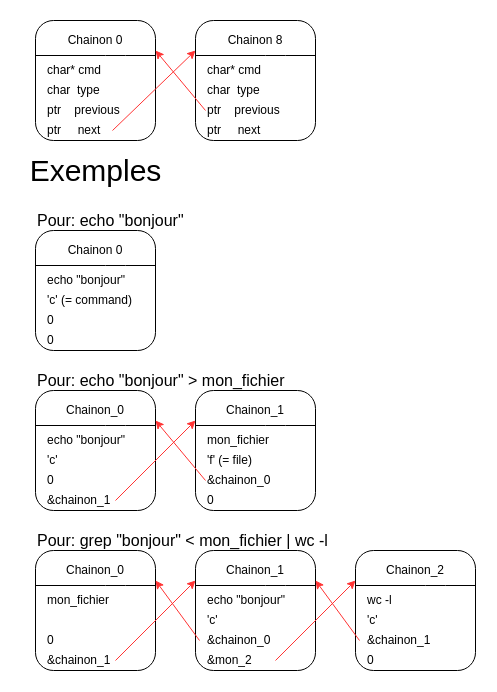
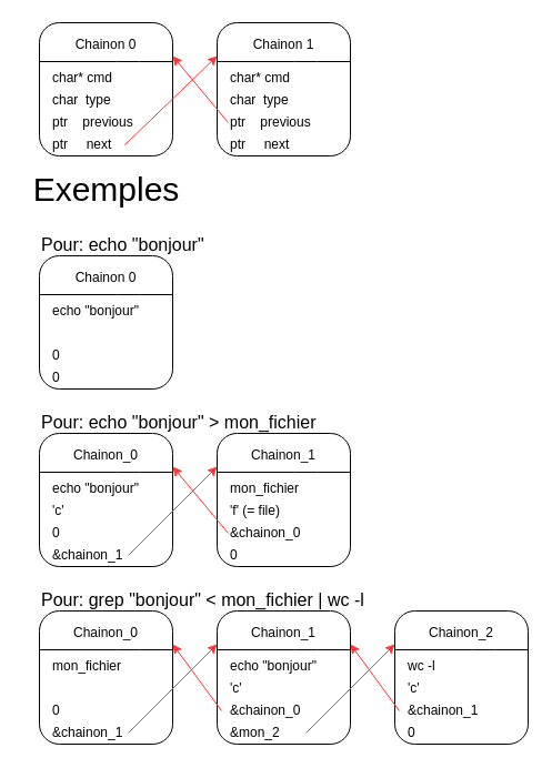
  <mxCell id="0" />
  <mxCell id="1" parent="0" />
  <mxCell id="2" value="Pour: echo &quot;bonjour&quot;" style="text;html=1;align=left;verticalAlign=middle;resizable=0;points=[];autosize=1;fontSize=16;fontColor=#000000;" vertex="1" parent="1"><mxGeometry x="35" y="210" width="160" height="20" as="geometry" /></mxCell>
  <mxCell id="3" value="" style="rounded=1;whiteSpace=wrap;html=1;" vertex="1" parent="1"><mxGeometry x="35" y="230" width="120" height="120" as="geometry" /></mxCell>
  <mxCell id="4" value="Chainon 0" style="text;html=1;strokeColor=none;fillColor=none;align=center;verticalAlign=middle;whiteSpace=wrap;rounded=0;" vertex="1" parent="1"><mxGeometry x="45" y="240" width="100" height="20" as="geometry" /></mxCell>
  <mxCell id="5" value="" style="endArrow=none;html=1;" edge="1" parent="1" source="3"><mxGeometry width="50" height="50" relative="1" as="geometry"><mxPoint x="105" y="315" as="sourcePoint" /><mxPoint x="155" y="265" as="targetPoint" /><Array as="points"><mxPoint x="35" y="265" /><mxPoint x="115" y="265" /></Array></mxGeometry></mxCell>
  <mxCell id="6" value="echo &quot;bonjour&quot;" style="text;html=1;strokeColor=none;fillColor=none;align=left;verticalAlign=middle;whiteSpace=wrap;rounded=0;" vertex="1" parent="1"><mxGeometry x="45" y="270" width="110" height="20" as="geometry" /></mxCell>
- <mxCell id="7" value="'c' (= command)" style="text;html=1;strokeColor=none;fillColor=none;align=left;verticalAlign=middle;whiteSpace=wrap;rounded=0;" vertex="1" parent="1"><mxGeometry x="45" y="290" width="110" height="20" as="geometry" /></mxCell>
  <mxCell id="8" value="0" style="text;html=1;strokeColor=none;fillColor=none;align=left;verticalAlign=middle;whiteSpace=wrap;rounded=0;" vertex="1" parent="1"><mxGeometry x="45" y="310" width="110" height="20" as="geometry" /></mxCell>
  <mxCell id="9" value="Pour: echo &quot;bonjour&quot; &amp;gt; mon_fichier" style="text;html=1;align=left;verticalAlign=middle;resizable=0;points=[];autosize=1;fontSize=16;fontColor=#000000;" vertex="1" parent="1"><mxGeometry x="35" y="370" width="260" height="20" as="geometry" /></mxCell>
  <mxCell id="10" value="" style="rounded=1;whiteSpace=wrap;html=1;" vertex="1" parent="1"><mxGeometry x="35" y="390" width="120" height="120" as="geometry" /></mxCell>
  <mxCell id="11" value="Chainon_0" style="text;html=1;strokeColor=none;fillColor=none;align=center;verticalAlign=middle;whiteSpace=wrap;rounded=0;" vertex="1" parent="1"><mxGeometry x="45" y="400" width="100" height="20" as="geometry" /></mxCell>
  <mxCell id="12" value="" style="endArrow=none;html=1;" edge="1" parent="1" source="10"><mxGeometry width="50" height="50" relative="1" as="geometry"><mxPoint x="105" y="475" as="sourcePoint" /><mxPoint x="155" y="425" as="targetPoint" /><Array as="points"><mxPoint x="35" y="425" /><mxPoint x="115" y="425" /></Array></mxGeometry></mxCell>
  <mxCell id="13" value="echo &quot;bonjour&quot;" style="text;html=1;strokeColor=none;fillColor=none;align=left;verticalAlign=middle;whiteSpace=wrap;rounded=0;" vertex="1" parent="1"><mxGeometry x="45" y="430" width="110" height="20" as="geometry" /></mxCell>
  <mxCell id="14" value="'c'" style="text;html=1;strokeColor=none;fillColor=none;align=left;verticalAlign=middle;whiteSpace=wrap;rounded=0;" vertex="1" parent="1"><mxGeometry x="45" y="450" width="110" height="20" as="geometry" /></mxCell>
  <mxCell id="15" value="&lt;div&gt;&amp;amp;chainon_1&lt;/div&gt;" style="text;html=1;strokeColor=none;fillColor=none;align=left;verticalAlign=middle;whiteSpace=wrap;rounded=0;" vertex="1" parent="1"><mxGeometry x="45" y="490" width="110" height="20" as="geometry" /></mxCell>
  <mxCell id="16" value="" style="rounded=1;whiteSpace=wrap;html=1;" vertex="1" parent="1"><mxGeometry x="195" y="390" width="120" height="120" as="geometry" /></mxCell>
  <mxCell id="17" value="Chainon_1" style="text;html=1;strokeColor=none;fillColor=none;align=center;verticalAlign=middle;whiteSpace=wrap;rounded=0;" vertex="1" parent="1"><mxGeometry x="205" y="400" width="100" height="20" as="geometry" /></mxCell>
  <mxCell id="18" value="" style="endArrow=none;html=1;" edge="1" parent="1" source="16"><mxGeometry width="50" height="50" relative="1" as="geometry"><mxPoint x="265" y="475" as="sourcePoint" /><mxPoint x="315" y="425" as="targetPoint" /><Array as="points"><mxPoint x="195" y="425" /><mxPoint x="275" y="425" /></Array></mxGeometry></mxCell>
  <mxCell id="19" value="mon_fichier" style="text;html=1;strokeColor=none;fillColor=none;align=left;verticalAlign=middle;whiteSpace=wrap;rounded=0;" vertex="1" parent="1"><mxGeometry x="205" y="430" width="110" height="20" as="geometry" /></mxCell>
  <mxCell id="20" value="'f' (= file)" style="text;html=1;strokeColor=none;fillColor=none;align=left;verticalAlign=middle;whiteSpace=wrap;rounded=0;" vertex="1" parent="1"><mxGeometry x="205" y="450" width="110" height="20" as="geometry" /></mxCell>
  <mxCell id="21" value="&amp;amp;chainon_0" style="text;html=1;strokeColor=none;fillColor=none;align=left;verticalAlign=middle;whiteSpace=wrap;rounded=0;" vertex="1" parent="1"><mxGeometry x="205" y="470" width="110" height="20" as="geometry" /></mxCell>
  <mxCell id="22" value="" style="endArrow=classic;html=1;entryX=0;entryY=0.25;entryDx=0;entryDy=0;fontColor=#FF6666;strokeColor=#FF3333;rounded=0;" edge="1" parent="1" target="16"><mxGeometry width="50" height="50" relative="1" as="geometry"><mxPoint x="115" y="500" as="sourcePoint" /><mxPoint x="165" y="435" as="targetPoint" /></mxGeometry></mxCell>
  <mxCell id="23" value="" style="rounded=1;whiteSpace=wrap;html=1;" vertex="1" parent="1"><mxGeometry x="35" y="20" width="120" height="120" as="geometry" /></mxCell>
  <mxCell id="24" value="Chainon 0" style="text;html=1;strokeColor=none;fillColor=none;align=center;verticalAlign=middle;whiteSpace=wrap;rounded=0;" vertex="1" parent="1"><mxGeometry x="45" y="30" width="100" height="20" as="geometry" /></mxCell>
  <mxCell id="25" value="" style="endArrow=none;html=1;" edge="1" source="23" parent="1"><mxGeometry width="50" height="50" relative="1" as="geometry"><mxPoint x="105" y="105" as="sourcePoint" /><mxPoint x="155" y="55" as="targetPoint" /><Array as="points"><mxPoint x="35" y="55" /><mxPoint x="115" y="55" /></Array></mxGeometry></mxCell>
  <mxCell id="26" value="char* cmd" style="text;html=1;strokeColor=none;fillColor=none;align=left;verticalAlign=middle;whiteSpace=wrap;rounded=0;" vertex="1" parent="1"><mxGeometry x="45" y="60" width="110" height="20" as="geometry" /></mxCell>
  <mxCell id="27" value="" style="endArrow=classic;html=1;entryX=0;entryY=0.25;entryDx=0;entryDy=0;fontColor=#FF6666;strokeColor=#FF3333;rounded=0;" edge="1" parent="1" target="28"><mxGeometry width="50" height="50" relative="1" as="geometry"><mxPoint x="112" y="130" as="sourcePoint" /><mxPoint x="197.04" y="124.04" as="targetPoint" /></mxGeometry></mxCell>
  <mxCell id="28" value="" style="rounded=1;whiteSpace=wrap;html=1;" vertex="1" parent="1"><mxGeometry x="195" y="20" width="120" height="120" as="geometry" /></mxCell>
- <mxCell id="29" value="Chainon 8" style="text;html=1;strokeColor=none;fillColor=none;align=center;verticalAlign=middle;whiteSpace=wrap;rounded=0;" vertex="1" parent="1"><mxGeometry x="205" y="30" width="100" height="20" as="geometry" /></mxCell>
+ <mxCell id="29" value="Chainon 1" style="text;html=1;strokeColor=none;fillColor=none;align=center;verticalAlign=middle;whiteSpace=wrap;rounded=0;" vertex="1" parent="1"><mxGeometry x="205" y="30" width="100" height="20" as="geometry" /></mxCell>
  <mxCell id="30" value="" style="endArrow=none;html=1;" edge="1" parent="1" source="28"><mxGeometry width="50" height="50" relative="1" as="geometry"><mxPoint x="265" y="105" as="sourcePoint" /><mxPoint x="315" y="55" as="targetPoint" /><Array as="points"><mxPoint x="195" y="55" /><mxPoint x="275" y="55" /></Array></mxGeometry></mxCell>
  <mxCell id="31" value="char* cmd" style="text;html=1;strokeColor=none;fillColor=none;align=left;verticalAlign=middle;whiteSpace=wrap;rounded=0;" vertex="1" parent="1"><mxGeometry x="205" y="60" width="110" height="20" as="geometry" /></mxCell>
  <mxCell id="32" value="ptr&amp;nbsp;&amp;nbsp;&amp;nbsp; previous" style="text;html=1;strokeColor=none;fillColor=none;align=left;verticalAlign=middle;whiteSpace=wrap;rounded=0;" vertex="1" parent="1"><mxGeometry x="205" y="100" width="110" height="20" as="geometry" /></mxCell>
  <mxCell id="33" value="ptr&amp;nbsp;&amp;nbsp;&amp;nbsp;&amp;nbsp; next" style="text;html=1;strokeColor=none;fillColor=none;align=left;verticalAlign=middle;whiteSpace=wrap;rounded=0;" vertex="1" parent="1"><mxGeometry x="205" y="120" width="110" height="20" as="geometry" /></mxCell>
  <mxCell id="34" value="" style="endArrow=classic;html=1;entryX=1;entryY=0.25;entryDx=0;entryDy=0;fontColor=#FF6666;strokeColor=#FF3333;rounded=0;exitX=0;exitY=0.5;exitDx=0;exitDy=0;" edge="1" parent="1" source="32" target="23"><mxGeometry width="50" height="50" relative="1" as="geometry"><mxPoint x="205" y="90" as="sourcePoint" /><mxPoint x="297.04" y="104.04" as="targetPoint" /></mxGeometry></mxCell>
  <mxCell id="35" value="Exemples" style="text;html=1;align=center;verticalAlign=middle;resizable=0;points=[];autosize=1;fontSize=30;fontColor=#000000;" vertex="1" parent="1"><mxGeometry x="20" y="150" width="150" height="40" as="geometry" /></mxCell>
  <mxCell id="36" value="char&amp;nbsp; type" style="text;html=1;align=left;verticalAlign=middle;resizable=0;points=[];autosize=1;fontSize=12;fontColor=#000000;" vertex="1" parent="1"><mxGeometry x="205" y="80" width="70" height="20" as="geometry" /></mxCell>
  <mxCell id="37" value="ptr&amp;nbsp;&amp;nbsp;&amp;nbsp; previous" style="text;html=1;strokeColor=none;fillColor=none;align=left;verticalAlign=middle;whiteSpace=wrap;rounded=0;" vertex="1" parent="1"><mxGeometry x="45" y="100" width="110" height="20" as="geometry" /></mxCell>
  <mxCell id="38" value="ptr&amp;nbsp;&amp;nbsp;&amp;nbsp;&amp;nbsp; next" style="text;html=1;strokeColor=none;fillColor=none;align=left;verticalAlign=middle;whiteSpace=wrap;rounded=0;" vertex="1" parent="1"><mxGeometry x="45" y="120" width="110" height="20" as="geometry" /></mxCell>
  <mxCell id="39" value="char&amp;nbsp; type" style="text;html=1;align=left;verticalAlign=middle;resizable=0;points=[];autosize=1;fontSize=12;fontColor=#000000;" vertex="1" parent="1"><mxGeometry x="45" y="80" width="70" height="20" as="geometry" /></mxCell>
  <mxCell id="40" value="0" style="text;html=1;strokeColor=none;fillColor=none;align=left;verticalAlign=middle;whiteSpace=wrap;rounded=0;" vertex="1" parent="1"><mxGeometry x="45" y="330" width="110" height="20" as="geometry" /></mxCell>
  <mxCell id="41" value="" style="endArrow=classic;html=1;strokeColor=#FF3333;fontSize=12;fontColor=#000000;entryX=1;entryY=0.25;entryDx=0;entryDy=0;" edge="1" parent="1" target="10"><mxGeometry width="50" height="50" relative="1" as="geometry"><mxPoint x="205" y="480" as="sourcePoint" /><mxPoint x="255" y="430" as="targetPoint" /></mxGeometry></mxCell>
  <mxCell id="42" value="&lt;div align=&quot;left&quot;&gt;0&lt;/div&gt;" style="text;html=1;align=left;verticalAlign=middle;resizable=0;points=[];autosize=1;fontSize=12;fontColor=#000000;" vertex="1" parent="1"><mxGeometry x="205" y="490" width="20" height="20" as="geometry" /></mxCell>
  <mxCell id="43" value="&lt;div align=&quot;left&quot;&gt;0&lt;/div&gt;" style="text;html=1;align=left;verticalAlign=middle;resizable=0;points=[];autosize=1;fontSize=12;fontColor=#000000;" vertex="1" parent="1"><mxGeometry x="45" y="470" width="20" height="20" as="geometry" /></mxCell>
  <mxCell id="44" value="Pour: grep &quot;bonjour&quot; &amp;lt; mon_fichier | wc -l" style="text;html=1;align=left;verticalAlign=middle;resizable=0;points=[];autosize=1;fontSize=16;fontColor=#000000;" vertex="1" parent="1"><mxGeometry x="35" y="530" width="310" height="20" as="geometry" /></mxCell>
  <mxCell id="45" value="" style="rounded=1;whiteSpace=wrap;html=1;" vertex="1" parent="1"><mxGeometry x="195" y="550" width="120" height="120" as="geometry" /></mxCell>
  <mxCell id="46" value="Chainon_1" style="text;html=1;strokeColor=none;fillColor=none;align=center;verticalAlign=middle;whiteSpace=wrap;rounded=0;" vertex="1" parent="1"><mxGeometry x="205" y="560" width="100" height="20" as="geometry" /></mxCell>
  <mxCell id="47" value="" style="endArrow=none;html=1;" edge="1" parent="1" source="45"><mxGeometry width="50" height="50" relative="1" as="geometry"><mxPoint x="265" y="635" as="sourcePoint" /><mxPoint x="315" y="585" as="targetPoint" /><Array as="points"><mxPoint x="195" y="585" /><mxPoint x="275" y="585" /></Array></mxGeometry></mxCell>
  <mxCell id="48" value="echo &quot;bonjour&quot;" style="text;html=1;strokeColor=none;fillColor=none;align=left;verticalAlign=middle;whiteSpace=wrap;rounded=0;" vertex="1" parent="1"><mxGeometry x="205" y="590" width="110" height="20" as="geometry" /></mxCell>
  <mxCell id="49" value="'c'" style="text;html=1;strokeColor=none;fillColor=none;align=left;verticalAlign=middle;whiteSpace=wrap;rounded=0;" vertex="1" parent="1"><mxGeometry x="205" y="610" width="110" height="20" as="geometry" /></mxCell>
  <mxCell id="50" value="&lt;div&gt;&amp;amp;mon_2&lt;/div&gt;" style="text;html=1;strokeColor=none;fillColor=none;align=left;verticalAlign=middle;whiteSpace=wrap;rounded=0;" vertex="1" parent="1"><mxGeometry x="205" y="650" width="110" height="20" as="geometry" /></mxCell>
  <mxCell id="51" value="" style="rounded=1;whiteSpace=wrap;html=1;" vertex="1" parent="1"><mxGeometry x="35" y="550" width="120" height="120" as="geometry" /></mxCell>
  <mxCell id="52" value="Chainon_0" style="text;html=1;strokeColor=none;fillColor=none;align=center;verticalAlign=middle;whiteSpace=wrap;rounded=0;" vertex="1" parent="1"><mxGeometry x="45" y="560" width="100" height="20" as="geometry" /></mxCell>
  <mxCell id="53" value="" style="endArrow=none;html=1;" edge="1" parent="1" source="51"><mxGeometry width="50" height="50" relative="1" as="geometry"><mxPoint x="105" y="635" as="sourcePoint" /><mxPoint x="155" y="585" as="targetPoint" /><Array as="points"><mxPoint x="35" y="585" /><mxPoint x="115" y="585" /></Array></mxGeometry></mxCell>
  <mxCell id="54" value="mon_fichier" style="text;html=1;strokeColor=none;fillColor=none;align=left;verticalAlign=middle;whiteSpace=wrap;rounded=0;" vertex="1" parent="1"><mxGeometry x="45" y="590" width="110" height="20" as="geometry" /></mxCell>
  <mxCell id="55" value="&amp;amp;chainon_1" style="text;html=1;strokeColor=none;fillColor=none;align=left;verticalAlign=middle;whiteSpace=wrap;rounded=0;" vertex="1" parent="1"><mxGeometry x="45" y="650" width="110" height="20" as="geometry" /></mxCell>
  <mxCell id="56" value="" style="endArrow=classic;html=1;fontColor=#FF6666;strokeColor=#FF3333;rounded=0;entryX=0;entryY=0.25;entryDx=0;entryDy=0;" edge="1" parent="1" target="45"><mxGeometry width="50" height="50" relative="1" as="geometry"><mxPoint x="115" y="660" as="sourcePoint" /><mxPoint x="175" y="670" as="targetPoint" /><Array as="points" /></mxGeometry></mxCell>
  <mxCell id="57" value="&lt;div align=&quot;left&quot;&gt;0&lt;/div&gt;" style="text;html=1;align=left;verticalAlign=middle;resizable=0;points=[];autosize=1;fontSize=12;fontColor=#000000;" vertex="1" parent="1"><mxGeometry x="45" y="630" width="20" height="20" as="geometry" /></mxCell>
  <mxCell id="58" value="&lt;div&gt;&amp;amp;chainon_0&lt;/div&gt;" style="text;html=1;strokeColor=none;fillColor=none;align=left;verticalAlign=middle;whiteSpace=wrap;rounded=0;" vertex="1" parent="1"><mxGeometry x="205" y="630" width="110" height="20" as="geometry" /></mxCell>
  <mxCell id="59" value="" style="rounded=1;whiteSpace=wrap;html=1;" vertex="1" parent="1"><mxGeometry x="355" y="550" width="120" height="120" as="geometry" /></mxCell>
  <mxCell id="60" value="Chainon_2" style="text;html=1;strokeColor=none;fillColor=none;align=center;verticalAlign=middle;whiteSpace=wrap;rounded=0;" vertex="1" parent="1"><mxGeometry x="365" y="560" width="100" height="20" as="geometry" /></mxCell>
  <mxCell id="61" value="" style="endArrow=none;html=1;" edge="1" parent="1" source="59"><mxGeometry width="50" height="50" relative="1" as="geometry"><mxPoint x="425" y="635" as="sourcePoint" /><mxPoint x="475" y="585" as="targetPoint" /><Array as="points"><mxPoint x="355" y="585" /><mxPoint x="435" y="585" /></Array></mxGeometry></mxCell>
  <mxCell id="62" value="wc -l" style="text;html=1;strokeColor=none;fillColor=none;align=left;verticalAlign=middle;whiteSpace=wrap;rounded=0;" vertex="1" parent="1"><mxGeometry x="365" y="590" width="110" height="20" as="geometry" /></mxCell>
  <mxCell id="63" value="'c'" style="text;html=1;strokeColor=none;fillColor=none;align=left;verticalAlign=middle;whiteSpace=wrap;rounded=0;" vertex="1" parent="1"><mxGeometry x="365" y="610" width="110" height="20" as="geometry" /></mxCell>
  <mxCell id="64" value="0" style="text;html=1;strokeColor=none;fillColor=none;align=left;verticalAlign=middle;whiteSpace=wrap;rounded=0;" vertex="1" parent="1"><mxGeometry x="365" y="650" width="110" height="20" as="geometry" /></mxCell>
  <mxCell id="65" value="&lt;div&gt;&amp;amp;chainon_1&lt;/div&gt;" style="text;html=1;strokeColor=none;fillColor=none;align=left;verticalAlign=middle;whiteSpace=wrap;rounded=0;" vertex="1" parent="1"><mxGeometry x="365" y="630" width="110" height="20" as="geometry" /></mxCell>
  <mxCell id="66" value="" style="endArrow=classic;html=1;fontColor=#FF6666;strokeColor=#FF3333;rounded=0;entryX=0;entryY=0.25;entryDx=0;entryDy=0;" edge="1" parent="1"><mxGeometry width="50" height="50" relative="1" as="geometry"><mxPoint x="275" y="660" as="sourcePoint" /><mxPoint x="355" y="580" as="targetPoint" /><Array as="points" /></mxGeometry></mxCell>
  <mxCell id="67" value="" style="endArrow=classic;html=1;fontColor=#FF6666;strokeColor=#FF3333;rounded=0;entryX=1;entryY=0.25;entryDx=0;entryDy=0;" edge="1" parent="1" target="45"><mxGeometry width="50" height="50" relative="1" as="geometry"><mxPoint x="359" y="640" as="sourcePoint" /><mxPoint x="439" y="560" as="targetPoint" /><Array as="points" /></mxGeometry></mxCell>
  <mxCell id="68" value="" style="endArrow=classic;html=1;fontColor=#FF6666;strokeColor=#FF3333;rounded=0;entryX=1;entryY=0.25;entryDx=0;entryDy=0;" edge="1" parent="1"><mxGeometry width="50" height="50" relative="1" as="geometry"><mxPoint x="199" y="640" as="sourcePoint" /><mxPoint x="155" y="580" as="targetPoint" /><Array as="points" /></mxGeometry></mxCell>
